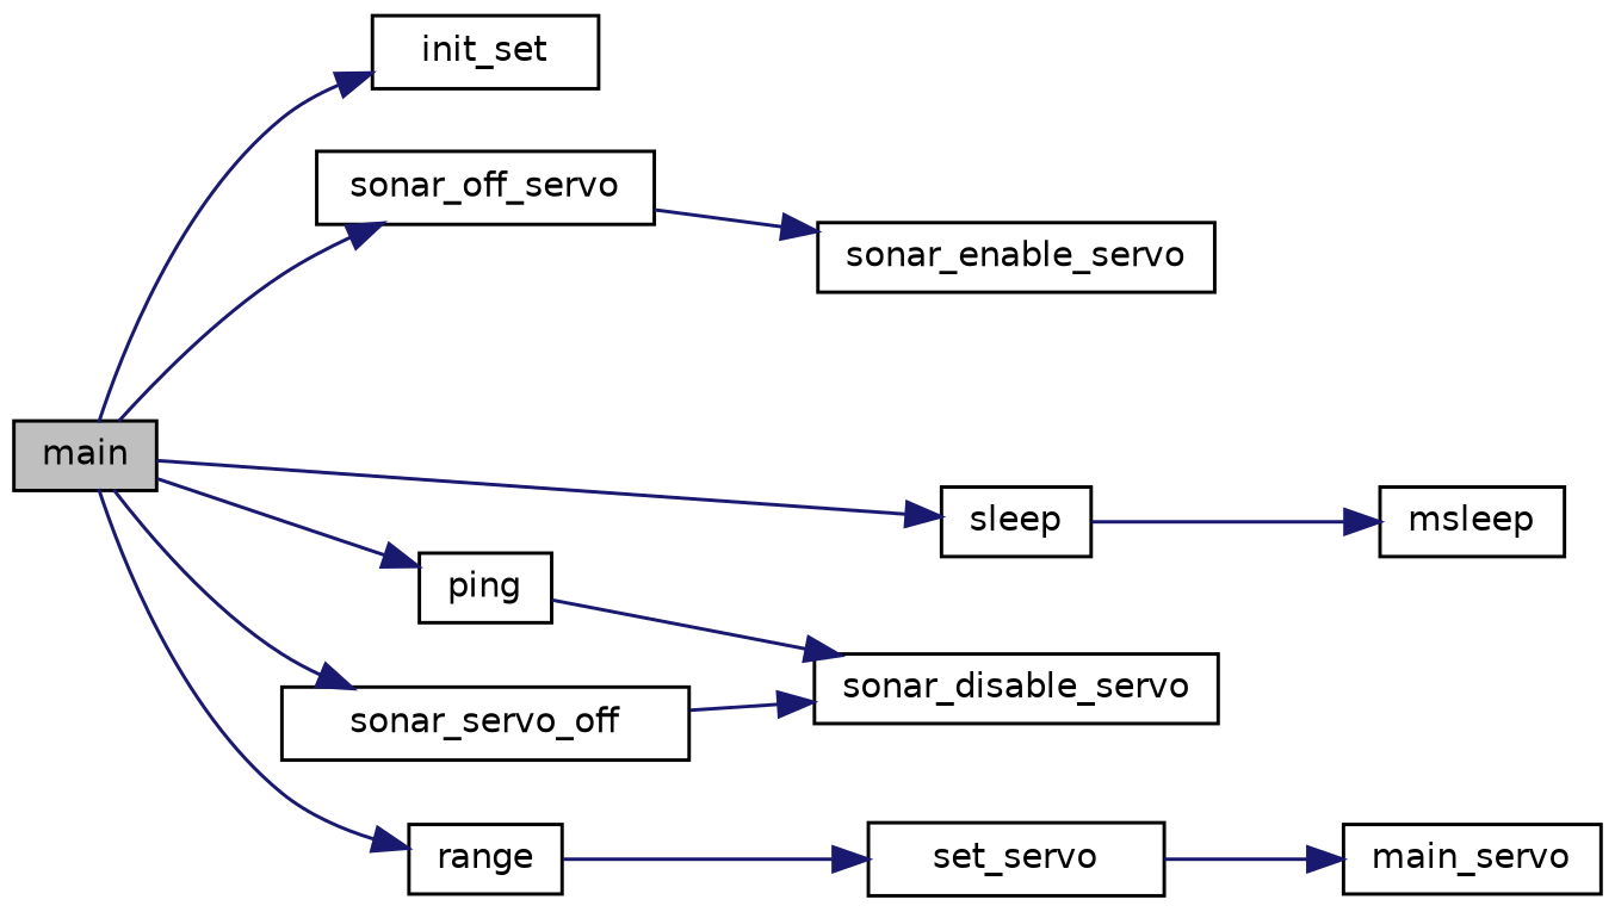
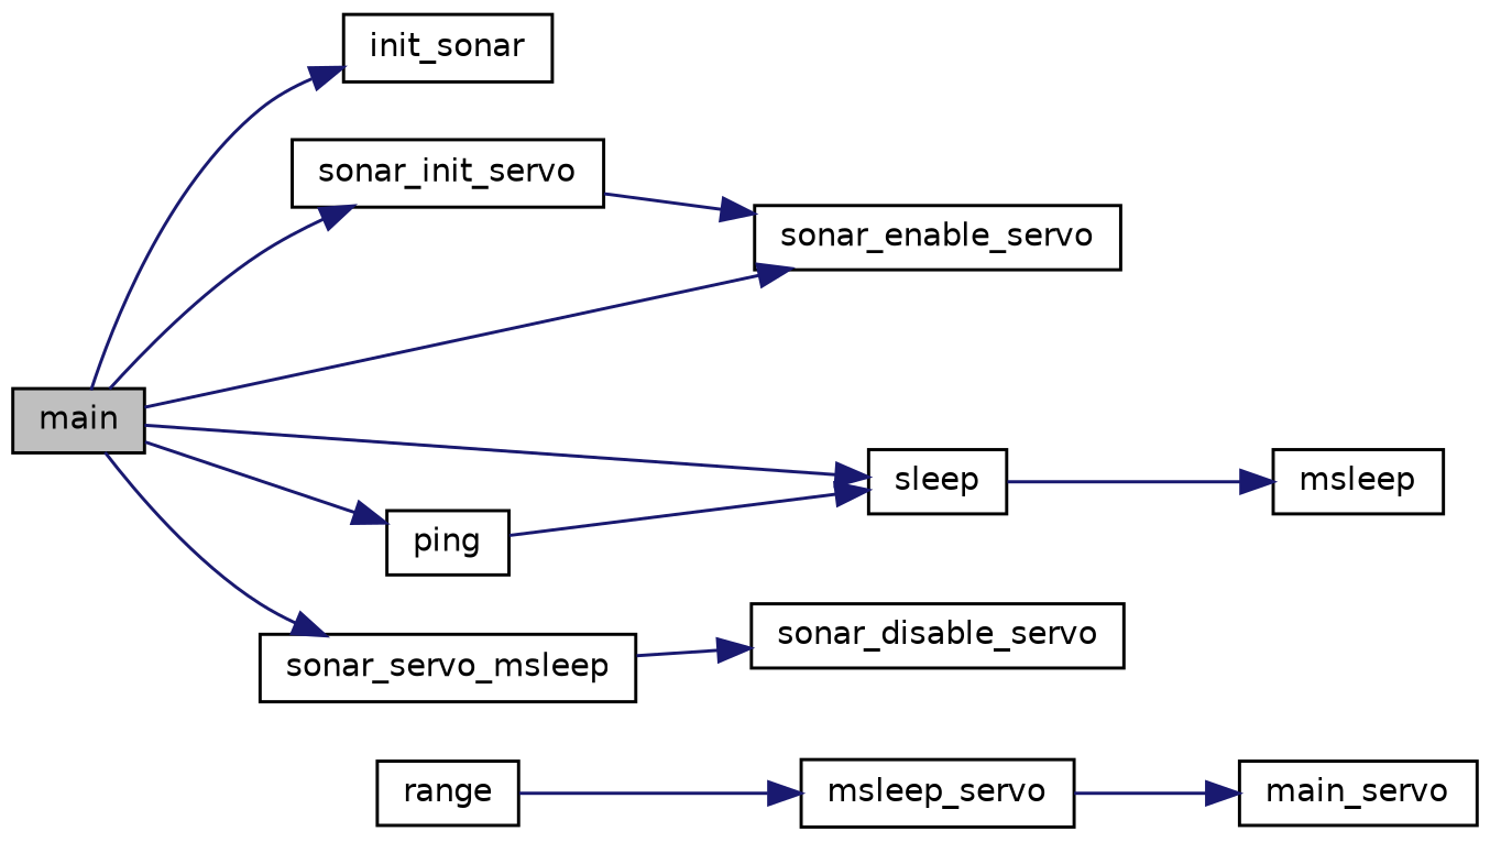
  digraph {
    rankdir=LR
    node [color=black fillcolor=white fontname=Helvetica fontsize=10 shape=record style=filled]
    edge [color=midnightblue fontname=Helvetica fontsize=10 labelfontname=Helvetica labelfontsize=10 style=solid]
    n1 [fillcolor=grey75 fontcolor=black height=0.2 label=main width=0.4]
-   n2 [height=0.2 label=init_set width=0.4]
-   n3 [height=0.2 label=sonar_off_servo width=0.4]
+   n2 [height=0.2 label=init_sonar width=0.4]
+   n3 [height=0.2 label=sonar_init_servo width=0.4]
    n4 [height=0.2 label=ping width=0.4]
    n5 [height=0.2 label=sleep width=0.4]
    n6 [height=0.2 label=range width=0.4]
-   n7 [height=0.2 label=sonar_servo_off width=0.4]
+   n7 [height=0.2 label=sonar_servo_msleep width=0.4]
    n8 [height=0.2 label=sonar_enable_servo width=0.4]
-   n9 [height=0.2 label=set_servo width=0.4]
+   n9 [height=0.2 label=msleep_servo width=0.4]
    n10 [height=0.2 label=main_servo width=0.4]
    n11 [height=0.2 label=msleep width=0.4]
    n12 [height=0.2 label=sonar_disable_servo width=0.4]
    n1 -> n2
    n1 -> n3
    n1 -> n4
    n1 -> n5
-   n1 -> n6
+   n1 -> n8
    n1 -> n7
    n3 -> n8
-   n4 -> n12
+   n4 -> n5
    n5 -> n11
    n6 -> n9
    n7 -> n12
    n9 -> n10
  }
